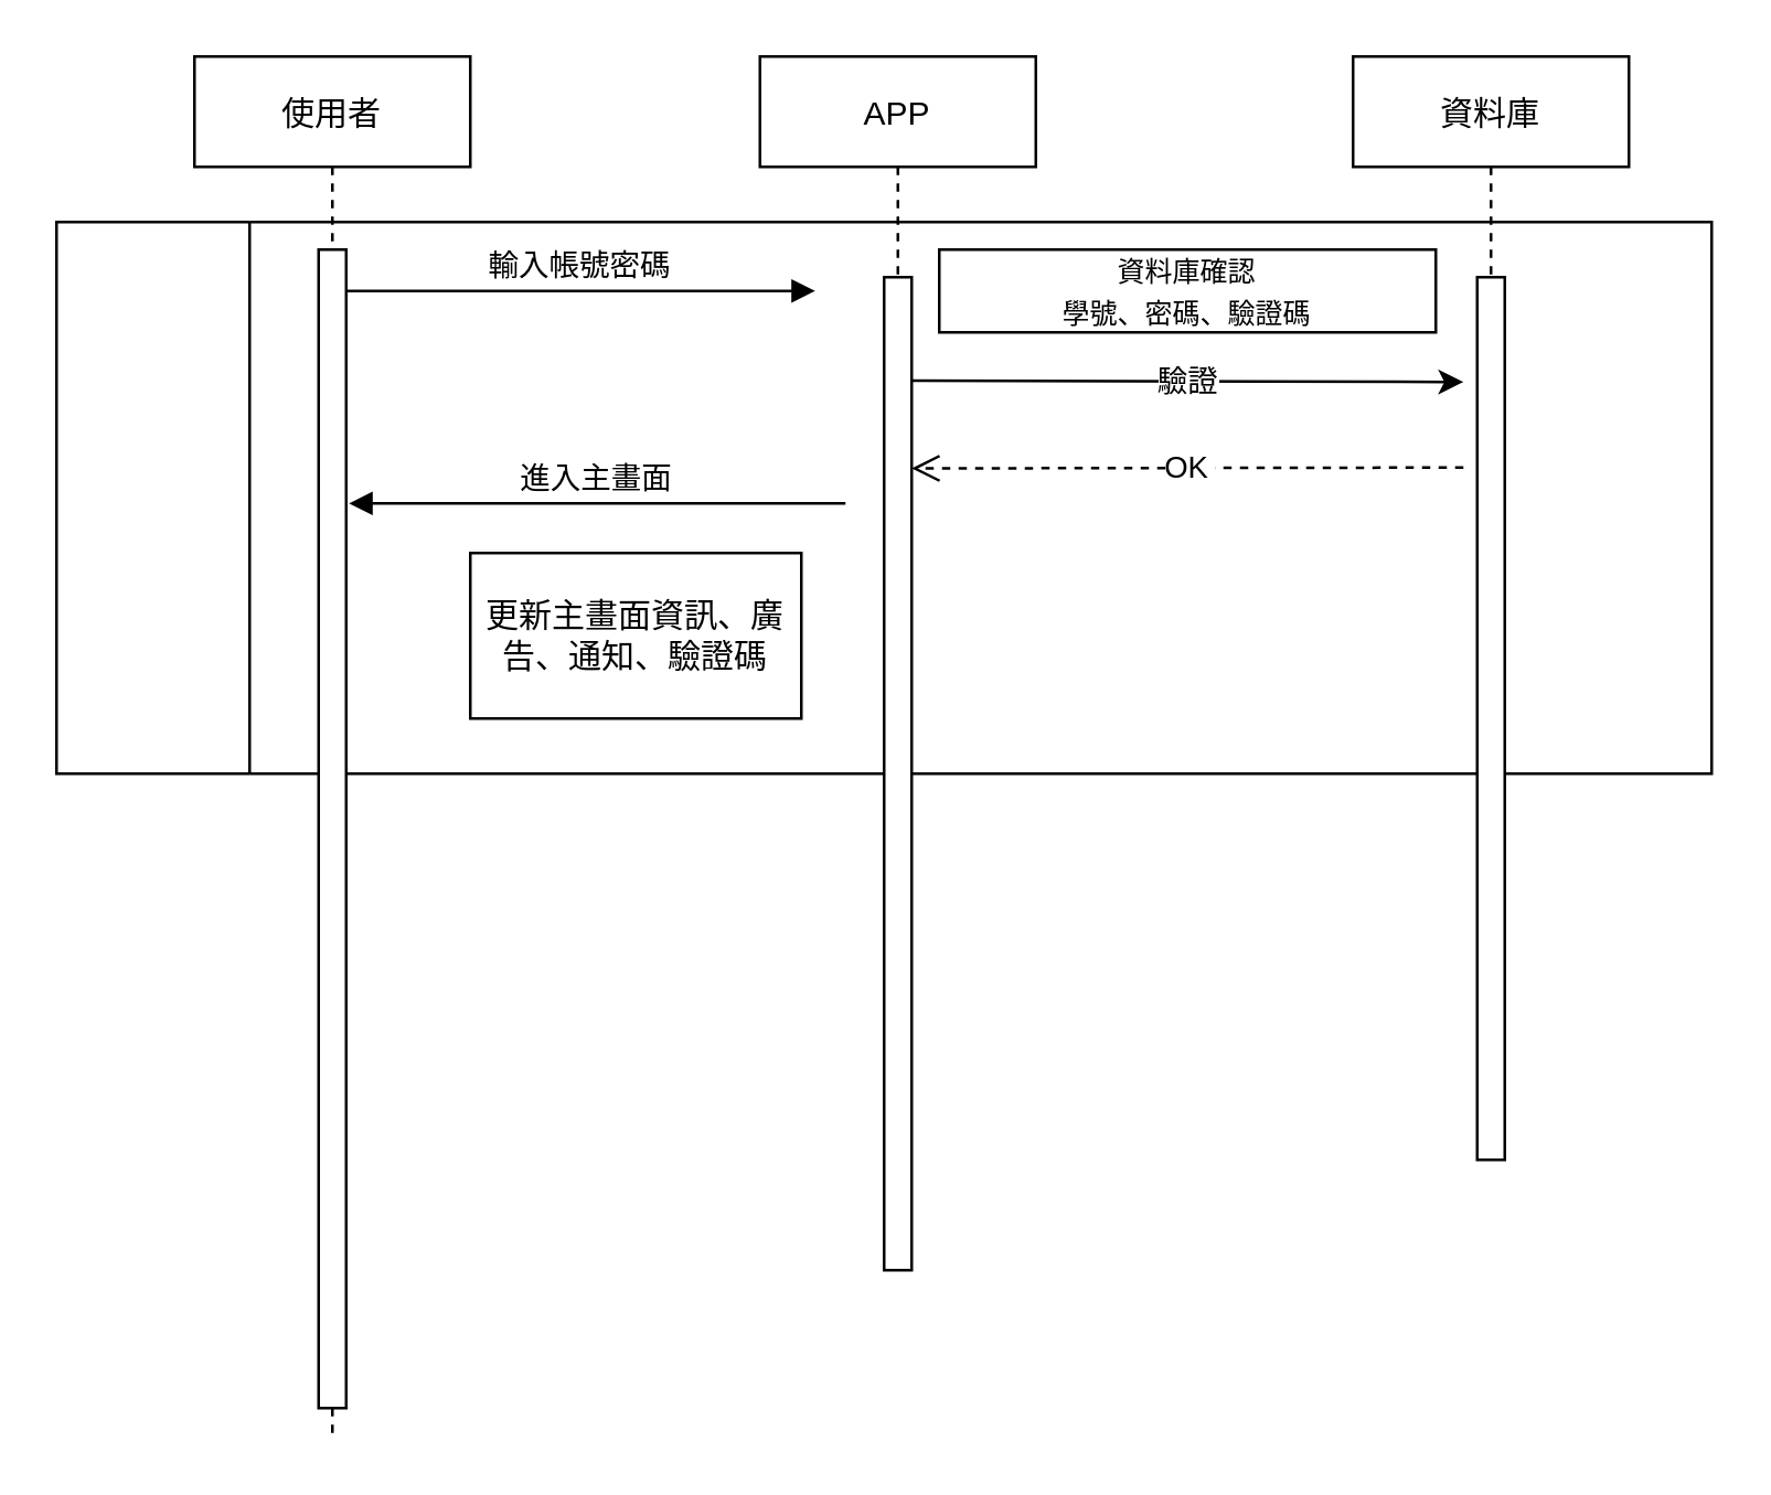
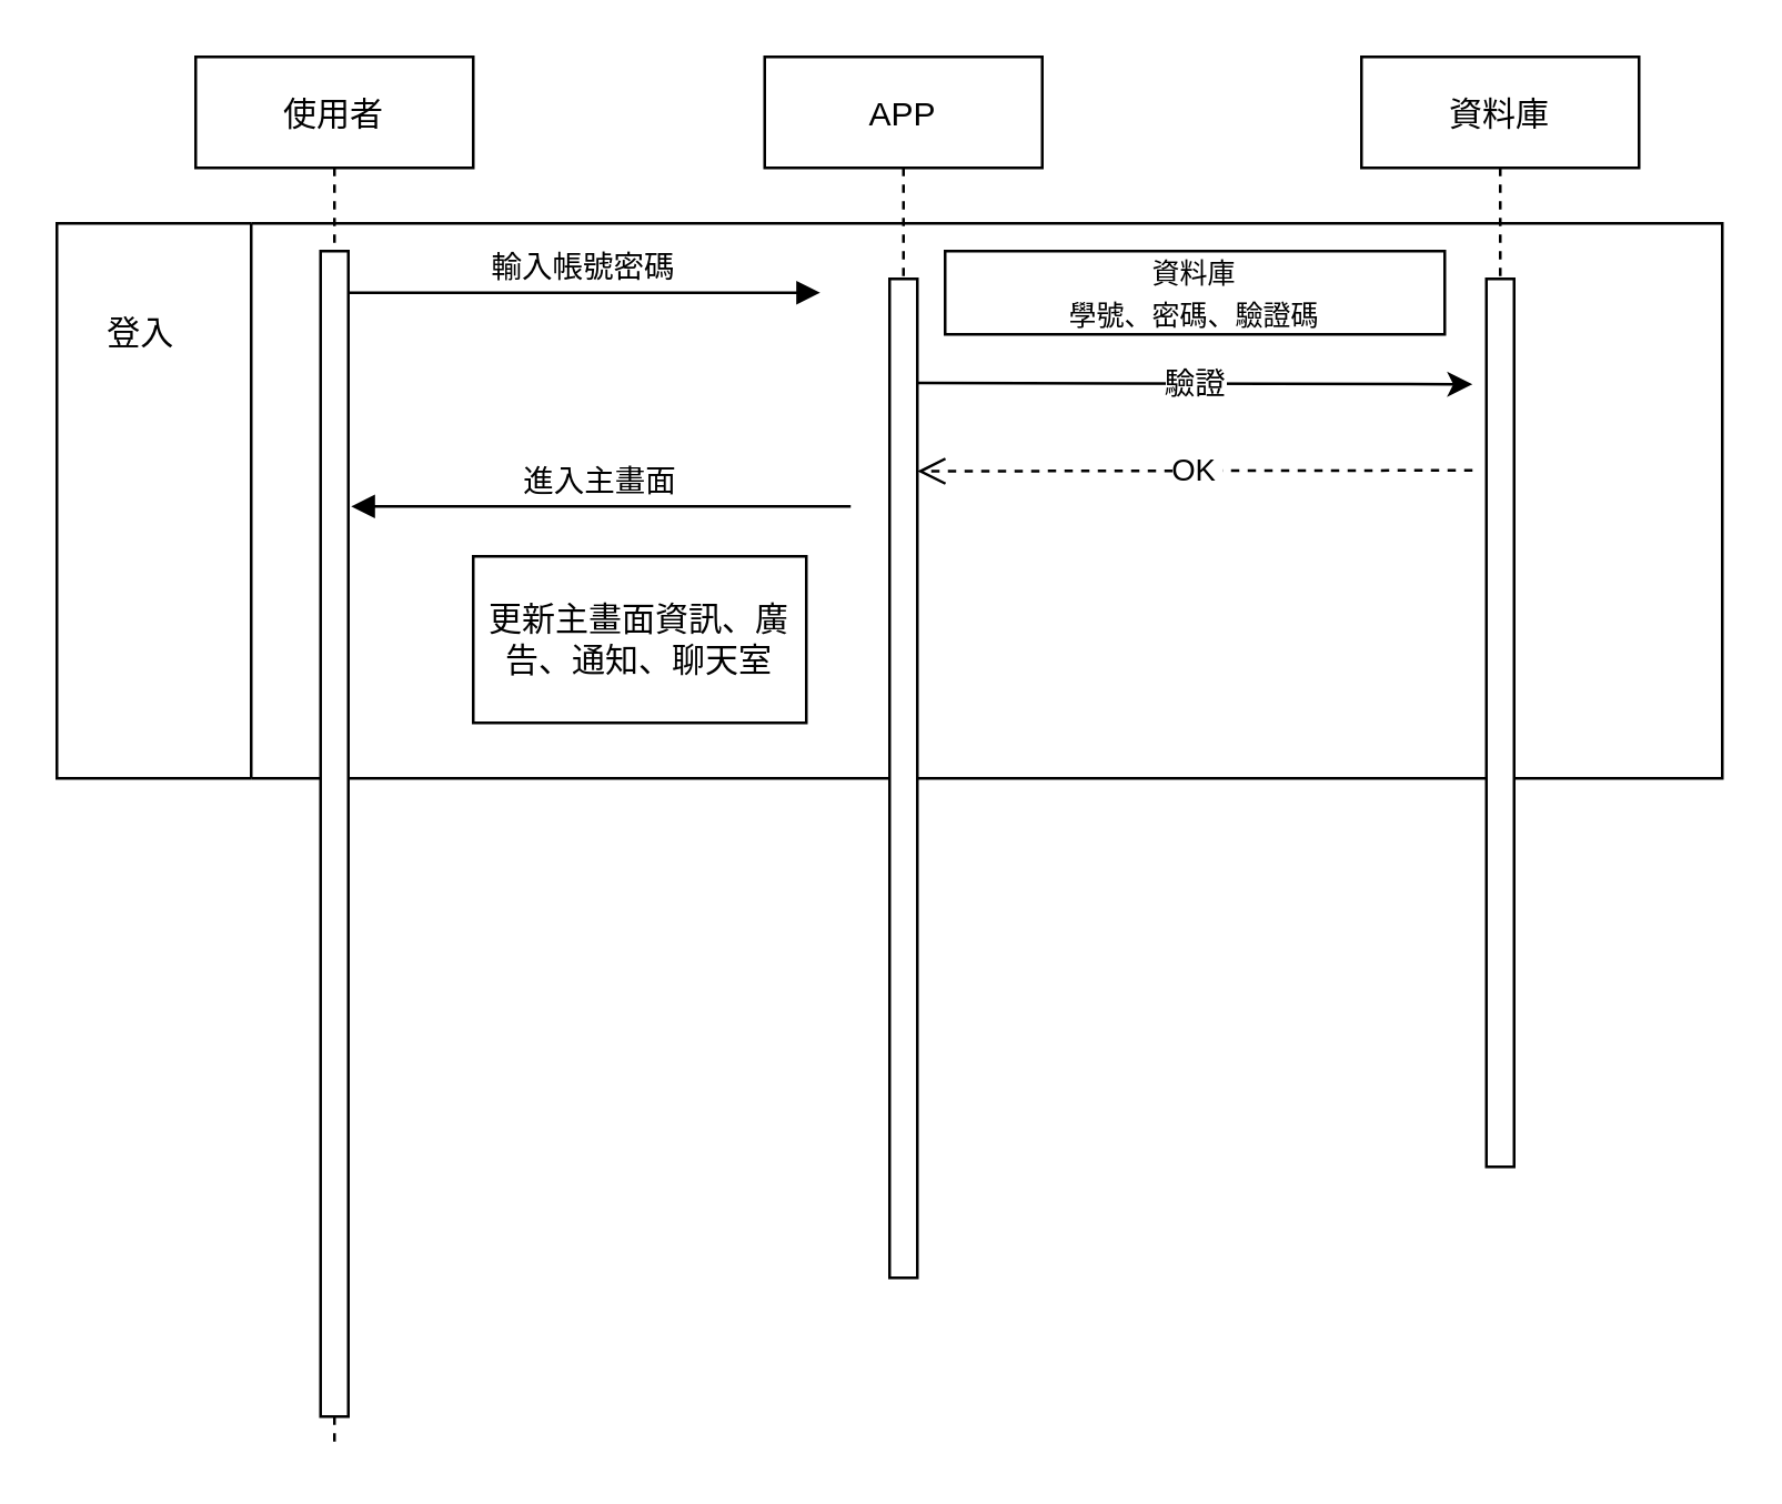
  <mxCell id="0" />
  <mxCell id="1" parent="0" />
  <mxCell id="2" value="" style="swimlane;horizontal=0;startSize=70;" parent="1" vertex="1"><mxGeometry x="20" y="80" width="600" height="200" as="geometry" /></mxCell>
+ <mxCell id="3" value="登入" style="text;html=1;resizable=0;autosize=1;align=center;verticalAlign=middle;points=[];fillColor=none;strokeColor=none;rounded=0;" parent="2" vertex="1"><mxGeometry x="10" y="30" width="40" height="20" as="geometry" /></mxCell>
  <mxCell id="4" value="OK" style="verticalAlign=bottom;endArrow=open;dashed=1;endSize=8;shadow=0;strokeWidth=1;entryX=1.052;entryY=0.127;entryDx=0;entryDy=0;entryPerimeter=0;" parent="2" edge="1"><mxGeometry x="0.004" y="9" relative="1" as="geometry"><mxPoint x="310" y="89.32" as="targetPoint" /><mxPoint x="510" y="89" as="sourcePoint" /><mxPoint as="offset" /></mxGeometry></mxCell>
  <mxCell id="5" value="驗證" style="endArrow=classic;html=1;" parent="2" edge="1"><mxGeometry width="50" height="50" relative="1" as="geometry"><mxPoint x="310" y="57.5" as="sourcePoint" /><mxPoint x="510" y="58" as="targetPoint" /></mxGeometry></mxCell>
- <mxCell id="6" value="&lt;font style=&quot;font-size: 10px&quot;&gt;資料庫確認&lt;br&gt;學號、密碼、驗證碼&lt;/font&gt;" style="rounded=0;whiteSpace=wrap;html=1;" parent="2" vertex="1"><mxGeometry x="320" y="10" width="180" height="30" as="geometry" /></mxCell>
+ <mxCell id="6" value="&lt;font style=&quot;font-size: 10px&quot;&gt;資料庫&lt;br&gt;學號、密碼、驗證碼&lt;/font&gt;" style="rounded=0;whiteSpace=wrap;html=1;" parent="2" vertex="1"><mxGeometry x="320" y="10" width="180" height="30" as="geometry" /></mxCell>
  <mxCell id="7" value="使用者" style="shape=umlLifeline;perimeter=lifelinePerimeter;container=1;collapsible=0;recursiveResize=0;rounded=0;shadow=0;strokeWidth=1;" parent="1" vertex="1"><mxGeometry x="70" y="20" width="100" height="500" as="geometry" /></mxCell>
  <mxCell id="8" value="" style="points=[];perimeter=orthogonalPerimeter;rounded=0;shadow=0;strokeWidth=1;" parent="7" vertex="1"><mxGeometry x="45" y="70" width="10" height="420" as="geometry" /></mxCell>
- <mxCell id="9" value="更新主畫面資訊、廣告、通知、驗證碼" style="rounded=0;whiteSpace=wrap;html=1;" vertex="1" parent="7"><mxGeometry x="100" y="180" width="120" height="60" as="geometry" /></mxCell>
+ <mxCell id="9" value="更新主畫面資訊、廣告、通知、聊天室" style="rounded=0;whiteSpace=wrap;html=1;" vertex="1" parent="7"><mxGeometry x="100" y="180" width="120" height="60" as="geometry" /></mxCell>
  <mxCell id="10" value="輸入帳號密碼" style="verticalAlign=bottom;endArrow=block;entryX=0;entryY=0;shadow=0;strokeWidth=1;" parent="1" edge="1"><mxGeometry relative="1" as="geometry"><mxPoint x="125" y="105" as="sourcePoint" /><mxPoint x="295" y="105" as="targetPoint" /><mxPoint as="offset" /></mxGeometry></mxCell>
  <mxCell id="11" value="進入主畫面" style="verticalAlign=bottom;endArrow=block;shadow=0;strokeWidth=1;" parent="1" edge="1"><mxGeometry relative="1" as="geometry"><mxPoint x="306" y="182" as="sourcePoint" /><mxPoint x="126" y="182" as="targetPoint" /></mxGeometry></mxCell>
  <mxCell id="12" value="APP" style="shape=umlLifeline;perimeter=lifelinePerimeter;container=1;collapsible=0;recursiveResize=0;rounded=0;shadow=0;strokeWidth=1;" parent="1" vertex="1"><mxGeometry x="275" y="20" width="100" height="440" as="geometry" /></mxCell>
  <mxCell id="13" value="" style="points=[];perimeter=orthogonalPerimeter;rounded=0;shadow=0;strokeWidth=1;" parent="12" vertex="1"><mxGeometry x="45" y="80" width="10" height="360" as="geometry" /></mxCell>
  <mxCell id="14" value="資料庫" style="shape=umlLifeline;perimeter=lifelinePerimeter;container=1;collapsible=0;recursiveResize=0;rounded=0;shadow=0;strokeWidth=1;" parent="1" vertex="1"><mxGeometry x="490" y="20" width="100" height="400" as="geometry" /></mxCell>
  <mxCell id="15" value="" style="points=[];perimeter=orthogonalPerimeter;rounded=0;shadow=0;strokeWidth=1;" parent="14" vertex="1"><mxGeometry x="45" y="80" width="10" height="320" as="geometry" /></mxCell>
